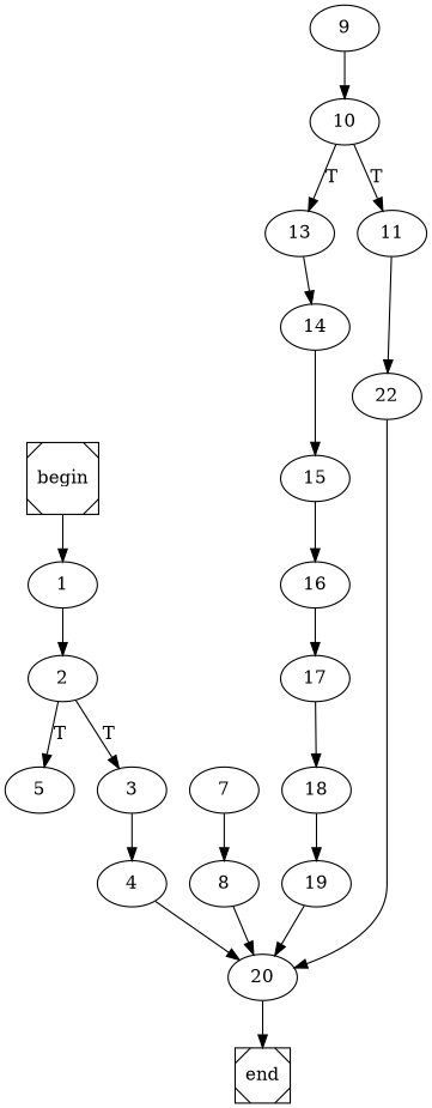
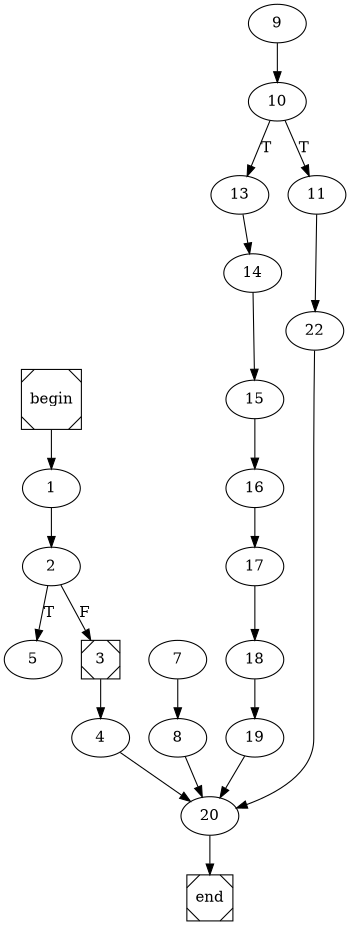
  digraph {
    begin [shape=Msquare]
    1
    2
    end [shape=Msquare]
    5
-   3
+   3 [shape=Msquare]
    4
    20
    9
    10
    7
    8
    13
    11
    14
    n16 [label=22]
    15
    16
    17
    18
    19
    begin -> 1
    1 -> 2
    2 -> 5 [label=T]
-   2 -> 3 [label=T]
+   2 -> 3 [label=F]
    3 -> 4
    4 -> 20
    20 -> end
    9 -> 10
    10 -> 13 [label=T]
    10 -> 11 [label=T]
    7 -> 8
    8 -> 20
    13 -> 14
    11 -> n16
    14 -> 15
    n16 -> 20
    15 -> 16
    16 -> 17
    17 -> 18
    18 -> 19
    19 -> 20
  }
